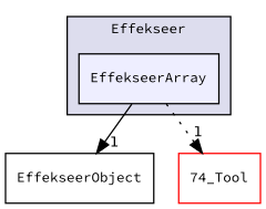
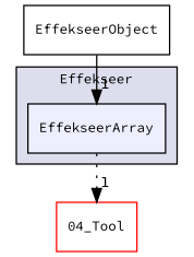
  digraph {
    compound=true
    fontname="Source Code Pro"
    node [fontname="Source Code Pro" fontsize=10 shape=box style=filled]
    edge [fontname="Source Code Pro" headlabel=1 labeldistance=1.5 labelfontname=Helvetica labelfontsize=10]
    n1 [fillcolor="#eeeeff" label=EffekseerArray pencolor=black]
    n2 [label=EffekseerObject style=""]
-   n3 [color=red fillcolor=white label="74_Tool"]
+   n3 [color=red fillcolor=white label="04_Tool"]
    subgraph cluster_1 {
      bgcolor="#ddddee"
      fontsize=10
      label=Effekseer
      pencolor=black
      n1
    }
-   n1 -> n2 [style=solid]
+   n2 -> n1 [style=solid]
    n1 -> n3 [style=dotted]
  }
